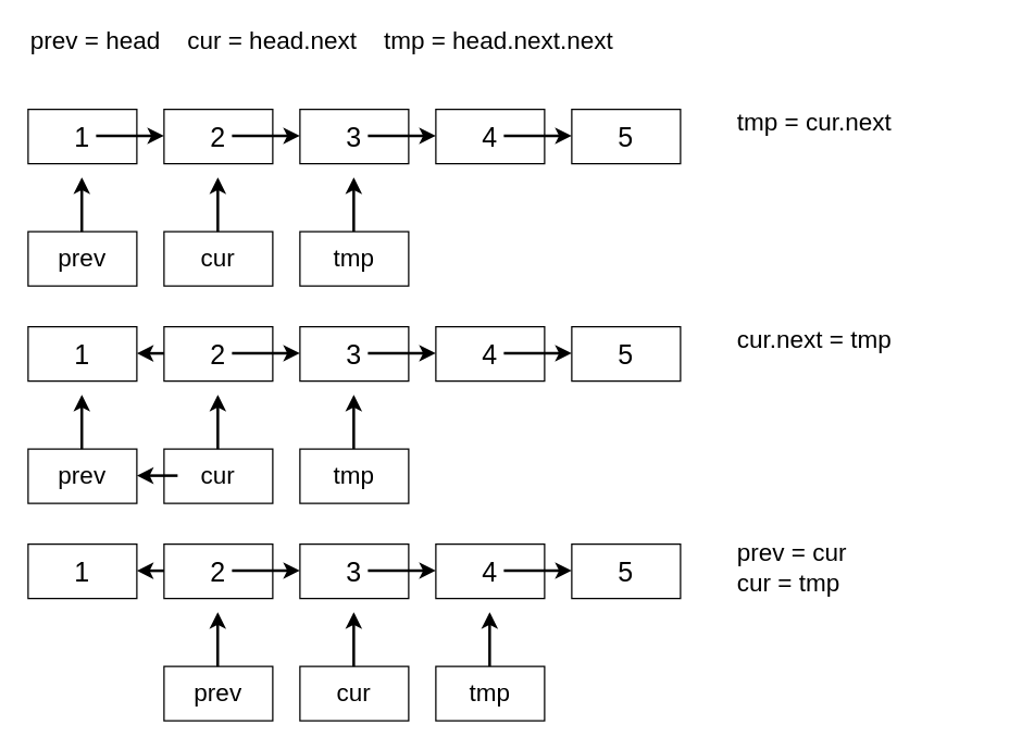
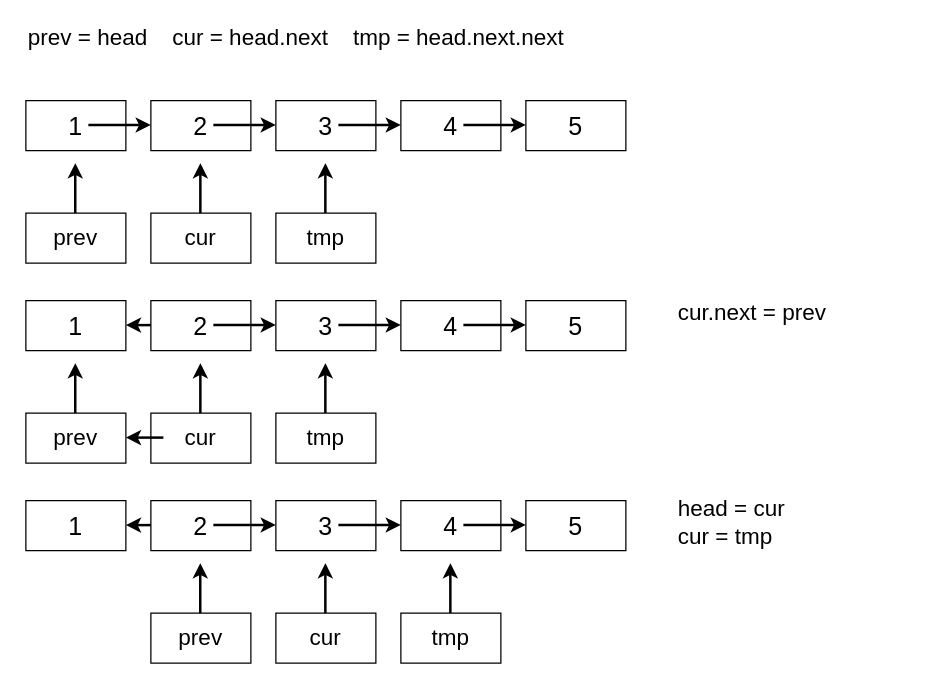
  <mxCell id="0" />
  <mxCell id="1" parent="0" />
  <mxCell id="2" value="1" style="rounded=0;whiteSpace=wrap;html=1;fontSize=20;" vertex="1" parent="1"><mxGeometry x="20" y="80" width="80" height="40" as="geometry" /></mxCell>
  <mxCell id="3" value="2" style="rounded=0;whiteSpace=wrap;html=1;fontSize=20;" vertex="1" parent="1"><mxGeometry x="120" y="80" width="80" height="40" as="geometry" /></mxCell>
  <mxCell id="4" value="3" style="rounded=0;whiteSpace=wrap;html=1;fontSize=20;" vertex="1" parent="1"><mxGeometry x="220" y="80" width="80" height="40" as="geometry" /></mxCell>
  <mxCell id="5" value="4" style="rounded=0;whiteSpace=wrap;html=1;fontSize=20;" vertex="1" parent="1"><mxGeometry x="320" y="80" width="80" height="40" as="geometry" /></mxCell>
  <mxCell id="6" value="5" style="rounded=0;whiteSpace=wrap;html=1;fontSize=20;" vertex="1" parent="1"><mxGeometry x="420" y="80" width="80" height="40" as="geometry" /></mxCell>
  <mxCell id="7" value="" style="endArrow=classic;html=1;strokeWidth=2;" edge="1" parent="1"><mxGeometry width="50" height="50" relative="1" as="geometry"><mxPoint x="70" y="99.5" as="sourcePoint" /><mxPoint x="120" y="99.5" as="targetPoint" /></mxGeometry></mxCell>
  <mxCell id="8" value="" style="endArrow=classic;html=1;strokeWidth=2;" edge="1" parent="1"><mxGeometry width="50" height="50" relative="1" as="geometry"><mxPoint x="170" y="99.5" as="sourcePoint" /><mxPoint x="220" y="99.5" as="targetPoint" /></mxGeometry></mxCell>
  <mxCell id="9" value="" style="endArrow=classic;html=1;strokeWidth=2;" edge="1" parent="1"><mxGeometry width="50" height="50" relative="1" as="geometry"><mxPoint x="270" y="99.5" as="sourcePoint" /><mxPoint x="320" y="99.5" as="targetPoint" /></mxGeometry></mxCell>
  <mxCell id="10" value="" style="endArrow=classic;html=1;strokeWidth=2;" edge="1" parent="1"><mxGeometry width="50" height="50" relative="1" as="geometry"><mxPoint x="370" y="99.5" as="sourcePoint" /><mxPoint x="420" y="99.5" as="targetPoint" /></mxGeometry></mxCell>
  <mxCell id="11" value="prev" style="rounded=0;whiteSpace=wrap;html=1;fontSize=18;" vertex="1" parent="1"><mxGeometry x="20" y="170" width="80" height="40" as="geometry" /></mxCell>
  <mxCell id="12" value="" style="endArrow=classic;html=1;strokeWidth=2;" edge="1" parent="1"><mxGeometry width="50" height="50" relative="1" as="geometry"><mxPoint x="59.5" y="170" as="sourcePoint" /><mxPoint x="59.5" y="130" as="targetPoint" /></mxGeometry></mxCell>
  <mxCell id="13" value="cur" style="rounded=0;whiteSpace=wrap;html=1;fontSize=18;" vertex="1" parent="1"><mxGeometry x="120" y="170" width="80" height="40" as="geometry" /></mxCell>
  <mxCell id="14" value="" style="endArrow=classic;html=1;strokeWidth=2;" edge="1" parent="1"><mxGeometry width="50" height="50" relative="1" as="geometry"><mxPoint x="159.58" y="170" as="sourcePoint" /><mxPoint x="159.58" y="130" as="targetPoint" /></mxGeometry></mxCell>
  <mxCell id="15" value="" style="endArrow=classic;html=1;strokeWidth=2;" edge="1" parent="1"><mxGeometry width="50" height="50" relative="1" as="geometry"><mxPoint x="259.58" y="170" as="sourcePoint" /><mxPoint x="259.58" y="130" as="targetPoint" /></mxGeometry></mxCell>
  <mxCell id="16" value="tmp" style="rounded=0;whiteSpace=wrap;html=1;fontSize=18;" vertex="1" parent="1"><mxGeometry x="220" y="170" width="80" height="40" as="geometry" /></mxCell>
  <mxCell id="17" value="" style="endArrow=classic;html=1;strokeWidth=2;" edge="1" parent="1"><mxGeometry width="50" height="50" relative="1" as="geometry"><mxPoint x="130" y="259.58" as="sourcePoint" /><mxPoint x="100" y="259.58" as="targetPoint" /></mxGeometry></mxCell>
  <mxCell id="18" value="1" style="rounded=0;whiteSpace=wrap;html=1;fontSize=20;" vertex="1" parent="1"><mxGeometry x="20" y="240" width="80" height="40" as="geometry" /></mxCell>
  <mxCell id="19" value="2" style="rounded=0;whiteSpace=wrap;html=1;fontSize=20;" vertex="1" parent="1"><mxGeometry x="120" y="240" width="80" height="40" as="geometry" /></mxCell>
  <mxCell id="20" value="3" style="rounded=0;whiteSpace=wrap;html=1;fontSize=20;" vertex="1" parent="1"><mxGeometry x="220" y="240" width="80" height="40" as="geometry" /></mxCell>
  <mxCell id="21" value="4" style="rounded=0;whiteSpace=wrap;html=1;fontSize=20;" vertex="1" parent="1"><mxGeometry x="320" y="240" width="80" height="40" as="geometry" /></mxCell>
  <mxCell id="22" value="5" style="rounded=0;whiteSpace=wrap;html=1;fontSize=20;" vertex="1" parent="1"><mxGeometry x="420" y="240" width="80" height="40" as="geometry" /></mxCell>
  <mxCell id="23" value="" style="endArrow=classic;html=1;strokeWidth=2;" edge="1" parent="1"><mxGeometry width="50" height="50" relative="1" as="geometry"><mxPoint x="170" y="259.5" as="sourcePoint" /><mxPoint x="220" y="259.5" as="targetPoint" /></mxGeometry></mxCell>
  <mxCell id="24" value="" style="endArrow=classic;html=1;strokeWidth=2;" edge="1" parent="1"><mxGeometry width="50" height="50" relative="1" as="geometry"><mxPoint x="270" y="259.5" as="sourcePoint" /><mxPoint x="320" y="259.5" as="targetPoint" /></mxGeometry></mxCell>
  <mxCell id="25" value="" style="endArrow=classic;html=1;strokeWidth=2;" edge="1" parent="1"><mxGeometry width="50" height="50" relative="1" as="geometry"><mxPoint x="370" y="259.5" as="sourcePoint" /><mxPoint x="420" y="259.5" as="targetPoint" /></mxGeometry></mxCell>
  <mxCell id="26" value="prev" style="rounded=0;whiteSpace=wrap;html=1;fontSize=18;" vertex="1" parent="1"><mxGeometry x="20" y="330" width="80" height="40" as="geometry" /></mxCell>
  <mxCell id="27" value="" style="endArrow=classic;html=1;strokeWidth=2;" edge="1" parent="1"><mxGeometry width="50" height="50" relative="1" as="geometry"><mxPoint x="59.5" y="330" as="sourcePoint" /><mxPoint x="59.5" y="290" as="targetPoint" /></mxGeometry></mxCell>
  <mxCell id="28" value="cur" style="rounded=0;whiteSpace=wrap;html=1;fontSize=18;" vertex="1" parent="1"><mxGeometry x="120" y="330" width="80" height="40" as="geometry" /></mxCell>
  <mxCell id="29" value="" style="endArrow=classic;html=1;strokeWidth=2;" edge="1" parent="1"><mxGeometry width="50" height="50" relative="1" as="geometry"><mxPoint x="159.58" y="330" as="sourcePoint" /><mxPoint x="159.58" y="290" as="targetPoint" /></mxGeometry></mxCell>
  <mxCell id="30" value="" style="endArrow=classic;html=1;strokeWidth=2;" edge="1" parent="1"><mxGeometry width="50" height="50" relative="1" as="geometry"><mxPoint x="259.58" y="330" as="sourcePoint" /><mxPoint x="259.58" y="290" as="targetPoint" /></mxGeometry></mxCell>
  <mxCell id="31" value="tmp" style="rounded=0;whiteSpace=wrap;html=1;fontSize=18;" vertex="1" parent="1"><mxGeometry x="220" y="330" width="80" height="40" as="geometry" /></mxCell>
  <mxCell id="32" value="" style="endArrow=classic;html=1;strokeWidth=2;" edge="1" parent="1"><mxGeometry width="50" height="50" relative="1" as="geometry"><mxPoint x="130" y="349.58" as="sourcePoint" /><mxPoint x="100" y="349.58" as="targetPoint" /></mxGeometry></mxCell>
  <mxCell id="33" value="" style="endArrow=classic;html=1;strokeWidth=2;" edge="1" parent="1"><mxGeometry width="50" height="50" relative="1" as="geometry"><mxPoint x="130" y="419.58" as="sourcePoint" /><mxPoint x="100" y="419.58" as="targetPoint" /></mxGeometry></mxCell>
  <mxCell id="34" value="1" style="rounded=0;whiteSpace=wrap;html=1;fontSize=20;" vertex="1" parent="1"><mxGeometry x="20" y="400" width="80" height="40" as="geometry" /></mxCell>
  <mxCell id="35" value="2" style="rounded=0;whiteSpace=wrap;html=1;fontSize=20;" vertex="1" parent="1"><mxGeometry x="120" y="400" width="80" height="40" as="geometry" /></mxCell>
  <mxCell id="36" value="3" style="rounded=0;whiteSpace=wrap;html=1;fontSize=20;" vertex="1" parent="1"><mxGeometry x="220" y="400" width="80" height="40" as="geometry" /></mxCell>
  <mxCell id="37" value="4" style="rounded=0;whiteSpace=wrap;html=1;fontSize=20;" vertex="1" parent="1"><mxGeometry x="320" y="400" width="80" height="40" as="geometry" /></mxCell>
  <mxCell id="38" value="5" style="rounded=0;whiteSpace=wrap;html=1;fontSize=20;" vertex="1" parent="1"><mxGeometry x="420" y="400" width="80" height="40" as="geometry" /></mxCell>
  <mxCell id="39" value="" style="endArrow=classic;html=1;strokeWidth=2;" edge="1" parent="1"><mxGeometry width="50" height="50" relative="1" as="geometry"><mxPoint x="170" y="419.5" as="sourcePoint" /><mxPoint x="220" y="419.5" as="targetPoint" /></mxGeometry></mxCell>
  <mxCell id="40" value="" style="endArrow=classic;html=1;strokeWidth=2;" edge="1" parent="1"><mxGeometry width="50" height="50" relative="1" as="geometry"><mxPoint x="270" y="419.5" as="sourcePoint" /><mxPoint x="320" y="419.5" as="targetPoint" /></mxGeometry></mxCell>
  <mxCell id="41" value="" style="endArrow=classic;html=1;strokeWidth=2;" edge="1" parent="1"><mxGeometry width="50" height="50" relative="1" as="geometry"><mxPoint x="370" y="419.5" as="sourcePoint" /><mxPoint x="420" y="419.5" as="targetPoint" /></mxGeometry></mxCell>
  <mxCell id="42" value="prev" style="rounded=0;whiteSpace=wrap;html=1;fontSize=18;" vertex="1" parent="1"><mxGeometry x="120" y="490" width="80" height="40" as="geometry" /></mxCell>
  <mxCell id="43" value="" style="endArrow=classic;html=1;strokeWidth=2;" edge="1" parent="1"><mxGeometry width="50" height="50" relative="1" as="geometry"><mxPoint x="159.5" y="490" as="sourcePoint" /><mxPoint x="159.5" y="450" as="targetPoint" /></mxGeometry></mxCell>
  <mxCell id="44" value="cur" style="rounded=0;whiteSpace=wrap;html=1;fontSize=18;" vertex="1" parent="1"><mxGeometry x="220" y="490" width="80" height="40" as="geometry" /></mxCell>
  <mxCell id="45" value="" style="endArrow=classic;html=1;strokeWidth=2;" edge="1" parent="1"><mxGeometry width="50" height="50" relative="1" as="geometry"><mxPoint x="259.58" y="490" as="sourcePoint" /><mxPoint x="259.58" y="450" as="targetPoint" /></mxGeometry></mxCell>
  <mxCell id="46" value="" style="endArrow=classic;html=1;strokeWidth=2;" edge="1" parent="1"><mxGeometry width="50" height="50" relative="1" as="geometry"><mxPoint x="359.58" y="490" as="sourcePoint" /><mxPoint x="359.58" y="450" as="targetPoint" /></mxGeometry></mxCell>
  <mxCell id="47" value="tmp" style="rounded=0;whiteSpace=wrap;html=1;fontSize=18;" vertex="1" parent="1"><mxGeometry x="320" y="490" width="80" height="40" as="geometry" /></mxCell>
- <mxCell id="48" value="cur.next = tmp" style="text;html=1;strokeColor=none;fillColor=none;align=left;verticalAlign=middle;whiteSpace=wrap;rounded=0;fontSize=18;" vertex="1" parent="1"><mxGeometry x="540" y="240" width="180" height="20" as="geometry" /></mxCell>
- <mxCell id="49" value="prev = cur&lt;br&gt;cur = tmp" style="text;html=1;strokeColor=none;fillColor=none;align=left;verticalAlign=top;whiteSpace=wrap;rounded=0;fontSize=18;" vertex="1" parent="1"><mxGeometry x="540" y="390" width="180" height="50" as="geometry" /></mxCell>
- <mxCell id="50" value="tmp = cur.next" style="text;html=1;strokeColor=none;fillColor=none;align=left;verticalAlign=middle;whiteSpace=wrap;rounded=0;fontSize=18;" vertex="1" parent="1"><mxGeometry x="540" y="80" width="180" height="20" as="geometry" /></mxCell>
+ <mxCell id="48" value="cur.next = prev" style="text;html=1;strokeColor=none;fillColor=none;align=left;verticalAlign=middle;whiteSpace=wrap;rounded=0;fontSize=18;" vertex="1" parent="1"><mxGeometry x="540" y="240" width="180" height="20" as="geometry" /></mxCell>
+ <mxCell id="49" value="head = cur&lt;br&gt;cur = tmp" style="text;html=1;strokeColor=none;fillColor=none;align=left;verticalAlign=top;whiteSpace=wrap;rounded=0;fontSize=18;" vertex="1" parent="1"><mxGeometry x="540" y="390" width="180" height="50" as="geometry" /></mxCell>
  <mxCell id="51" value="prev = head&amp;nbsp; &amp;nbsp; cur = head.next&amp;nbsp; &amp;nbsp; tmp = head.next.next" style="text;html=1;strokeColor=none;fillColor=none;align=left;verticalAlign=middle;whiteSpace=wrap;rounded=0;fontSize=18;" vertex="1" parent="1"><mxGeometry x="20" y="20" width="510" height="20" as="geometry" /></mxCell>
